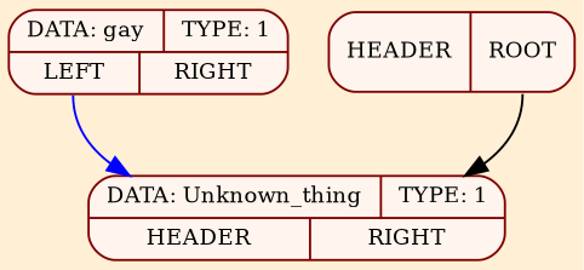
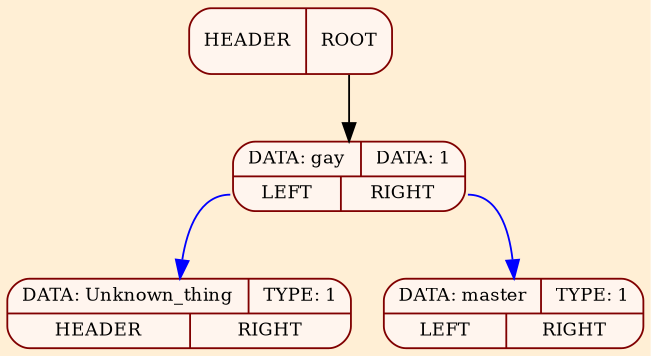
  digraph {
    bgcolor="#FFEFD5"
    rankdir=TB
    node [color="#800000" fillcolor="#FFF5EE" fontsize=10 shape=Mrecord style=filled]
    edge [color="#0000ff" fontsize=15 weight=1]
-   n1 [label=" {{DATA: gay | TYPE: 1} | {<fl> LEFT | <fr> RIGHT}} "]
+   n1 [label=" {{DATA: gay | DATA: 1} | {<fl> LEFT | <fr> RIGHT}} "]
    n2 [label=" {{DATA: Unknown_thing | TYPE: 1} | {<fl> HEADER | <fr> RIGHT}} "]
+   n3 [label=" {{DATA: master | TYPE: 1} | {<fl> LEFT | <fr> RIGHT}} "]
    n4 [label=" HEADER | <f1> ROOT"]
    n1 -> n2 [tailport=fl]
-   n4 -> n2 [color="#000000" tailport=f1 weight=""]
+   n1 -> n3 [tailport=fr]
+   n4 -> n1 [color="#000000" tailport=f1 weight=""]
  }
